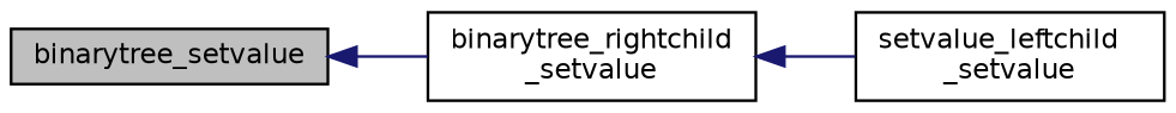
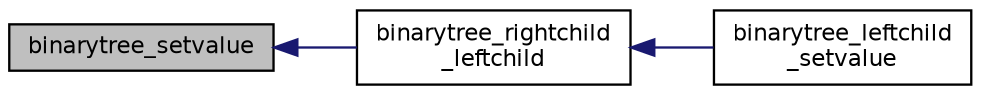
  digraph {
    rankdir=LR
    node [color=black fillcolor=white fontname=Helvetica fontsize=10 shape=record style=filled]
    edge [color=midnightblue dir=back fontname=Helvetica fontsize=10 labelfontname=Helvetica labelfontsize=10 style=solid]
    n1 [fillcolor=grey75 fontcolor=black height=0.2 label=binarytree_setvalue width=0.4]
-   n2 [height=0.2 label="binarytree_rightchild\l_setvalue" width=0.4]
-   n3 [height=0.2 label="setvalue_leftchild\l_setvalue" width=0.4]
+   n2 [height=0.2 label="binarytree_rightchild\l_leftchild" width=0.4]
+   n3 [height=0.2 label="binarytree_leftchild\l_setvalue" width=0.4]
    n1 -> n2
    n2 -> n3
  }
